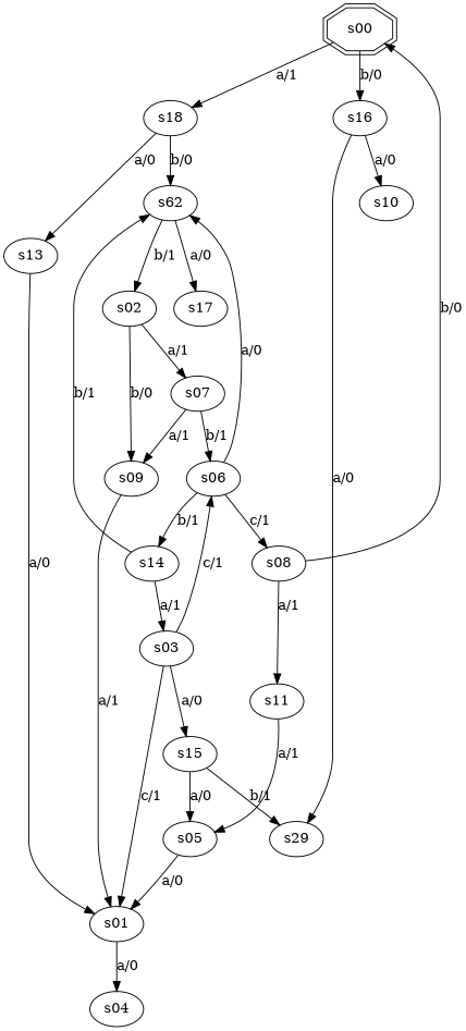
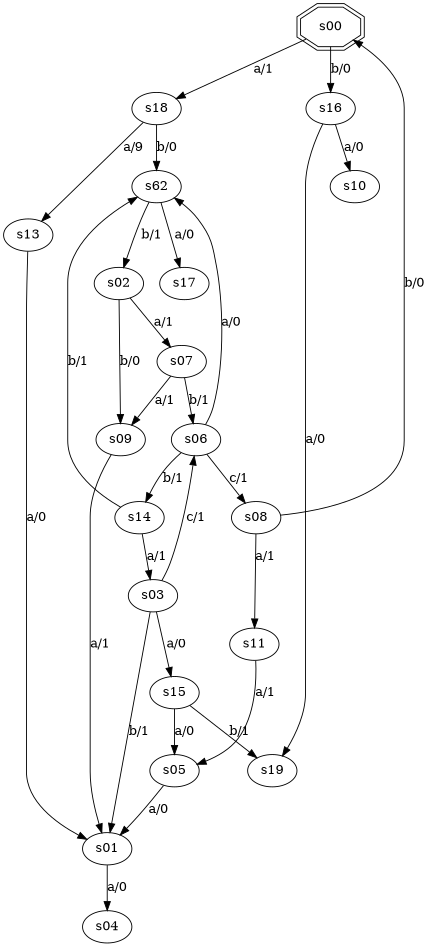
  digraph {
    s00 [shape=doubleoctagon]
    s18
    s16
    n4 [label=s62]
    s13
    s10
-   s19 [label=s29]
+   s19
    s02
    s17
    s01
    s04
    s07
    s09
    s06
    s14
    s08
    s03
    s15
    s05
    s11
    s00 -> s18 [label="a/1"]
    s00 -> s16 [label="b/0"]
    s18 -> n4 [label="b/0"]
-   s18 -> s13 [label="a/0"]
+   s18 -> s13 [label="a/9"]
    s16 -> s10 [label="a/0"]
    s16 -> s19 [label="a/0"]
    n4 -> s02 [label="b/1"]
    n4 -> s17 [label="a/0"]
    s13 -> s01 [label="a/0"]
    s02 -> s07 [label="a/1"]
    s02 -> s09 [label="b/0"]
    s01 -> s04 [label="a/0"]
    s07 -> s09 [label="a/1"]
    s07 -> s06 [label="b/1"]
    s09 -> s01 [label="a/1"]
    s06 -> n4 [label="a/0"]
    s06 -> s14 [label="b/1"]
    s06 -> s08 [label="c/1"]
    s14 -> n4 [label="b/1"]
    s14 -> s03 [label="a/1"]
    s08 -> s00 [label="b/0"]
    s08 -> s11 [label="a/1"]
-   s03 -> s01 [label="c/1"]
+   s03 -> s01 [label="b/1"]
    s03 -> s06 [label="c/1"]
    s03 -> s15 [label="a/0"]
    s15 -> s19 [label="b/1"]
    s15 -> s05 [label="a/0"]
    s05 -> s01 [label="a/0"]
    s11 -> s05 [label="a/1"]
  }
